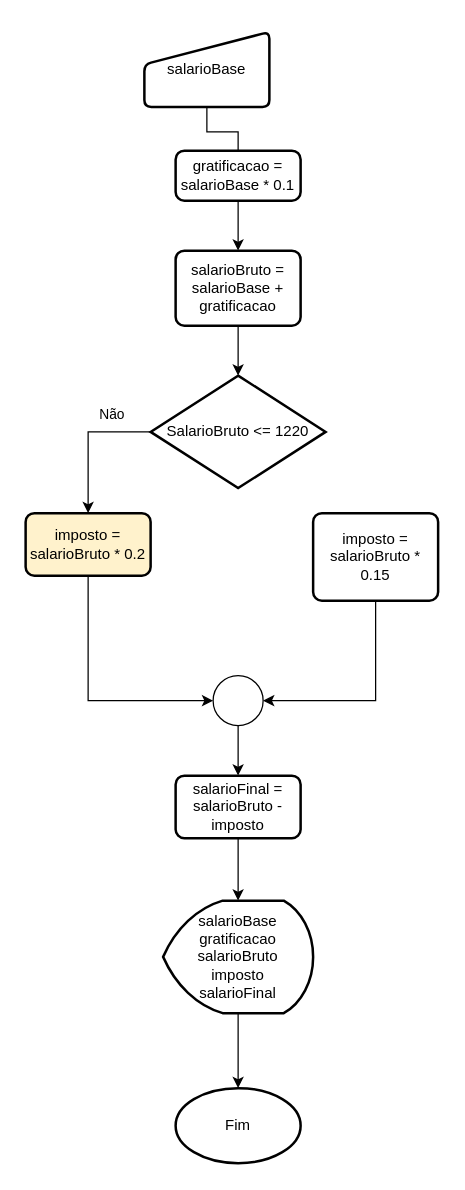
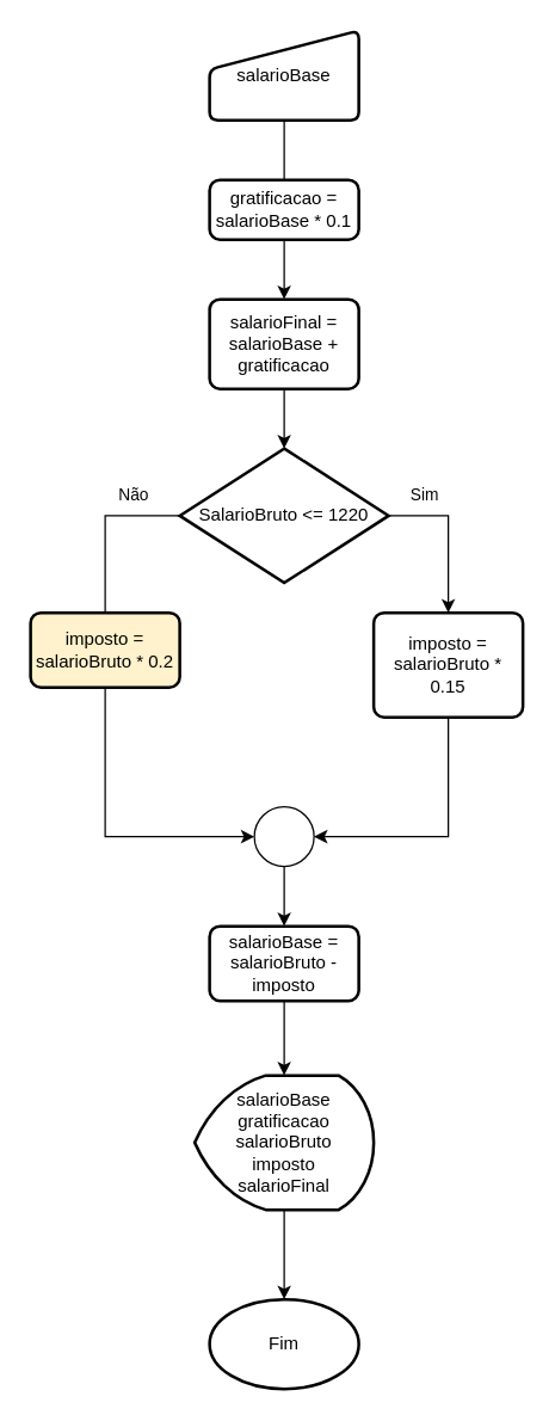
  <mxCell id="0" />
  <mxCell id="1" parent="0" />
  <mxCell id="2" style="edgeStyle=orthogonalEdgeStyle;rounded=0;orthogonalLoop=1;jettySize=auto;html=1;exitX=0.5;exitY=1;exitDx=0;exitDy=0;entryX=0.5;entryY=0;entryDx=0;entryDy=0;endArrow=none;" edge="1" parent="1" source="3" target="19"><mxGeometry relative="1" as="geometry" /></mxCell>
- <mxCell id="3" value="salarioBase" style="html=1;strokeWidth=2;shape=manualInput;whiteSpace=wrap;rounded=1;size=26;arcSize=11;" vertex="1" parent="1"><mxGeometry x="115" y="25" width="100" height="60" as="geometry" /></mxCell>
- <mxCell id="6" style="edgeStyle=orthogonalEdgeStyle;rounded=0;orthogonalLoop=1;jettySize=auto;html=1;exitX=0;exitY=0.5;exitDx=0;exitDy=0;exitPerimeter=0;entryX=0.5;entryY=0;entryDx=0;entryDy=0;" edge="1" parent="1" source="8" target="10"><mxGeometry relative="1" as="geometry" /></mxCell>
+ <mxCell id="3" value="salarioBase" style="html=1;strokeWidth=2;shape=manualInput;whiteSpace=wrap;rounded=1;size=26;arcSize=11;" vertex="1" parent="1"><mxGeometry x="140" y="20" width="100" height="60" as="geometry" /></mxCell>
+ <mxCell id="4" style="edgeStyle=orthogonalEdgeStyle;rounded=0;orthogonalLoop=1;jettySize=auto;html=1;exitX=1;exitY=0.5;exitDx=0;exitDy=0;exitPerimeter=0;entryX=0.5;entryY=0;entryDx=0;entryDy=0;" edge="1" parent="1" source="8" target="9"><mxGeometry relative="1" as="geometry" /></mxCell>
+ <mxCell id="5" value="Sim" style="edgeLabel;html=1;align=center;verticalAlign=middle;resizable=0;points=[];" vertex="1" connectable="0" parent="4"><mxGeometry x="-0.296" y="-5" relative="1" as="geometry"><mxPoint x="-14" y="-20" as="offset" /></mxGeometry></mxCell>
+ <mxCell id="6" style="edgeStyle=orthogonalEdgeStyle;rounded=0;orthogonalLoop=1;jettySize=auto;html=1;exitX=0;exitY=0.5;exitDx=0;exitDy=0;exitPerimeter=0;entryX=0.5;entryY=0;entryDx=0;entryDy=0;endArrow=none;" edge="1" parent="1" source="8" target="10"><mxGeometry relative="1" as="geometry" /></mxCell>
  <mxCell id="7" value="Não" style="edgeLabel;html=1;align=center;verticalAlign=middle;resizable=0;points=[];" vertex="1" connectable="0" parent="6"><mxGeometry x="-0.452" y="1" relative="1" as="geometry"><mxPoint y="-16" as="offset" /></mxGeometry></mxCell>
  <mxCell id="8" value="SalarioBruto &amp;lt;= 1220" style="strokeWidth=2;html=1;shape=mxgraph.flowchart.decision;whiteSpace=wrap;" vertex="1" parent="1"><mxGeometry x="120" y="300" width="140" height="90" as="geometry" /></mxCell>
  <mxCell id="9" value="imposto = salarioBruto * 0.15" style="rounded=1;whiteSpace=wrap;html=1;absoluteArcSize=1;arcSize=14;strokeWidth=2;" vertex="1" parent="1"><mxGeometry x="250" y="410" width="100" height="70" as="geometry" /></mxCell>
  <mxCell id="10" value="imposto = salarioBruto * 0.2" style="rounded=1;whiteSpace=wrap;html=1;absoluteArcSize=1;arcSize=14;strokeWidth=2;fillColor=#fff2cc;" vertex="1" parent="1"><mxGeometry x="20" y="410" width="100" height="50" as="geometry" /></mxCell>
  <mxCell id="11" style="edgeStyle=orthogonalEdgeStyle;rounded=0;orthogonalLoop=1;jettySize=auto;html=1;exitX=0.5;exitY=1;exitDx=0;exitDy=0;exitPerimeter=0;entryX=0.5;entryY=0;entryDx=0;entryDy=0;" edge="1" parent="1" source="12" target="22"><mxGeometry relative="1" as="geometry" /></mxCell>
  <mxCell id="12" value="" style="verticalLabelPosition=bottom;verticalAlign=top;html=1;shape=mxgraph.flowchart.on-page_reference;" vertex="1" parent="1"><mxGeometry x="170" y="540" width="40" height="40" as="geometry" /></mxCell>
  <mxCell id="13" style="edgeStyle=orthogonalEdgeStyle;rounded=0;orthogonalLoop=1;jettySize=auto;html=1;exitX=0.5;exitY=1;exitDx=0;exitDy=0;entryX=0;entryY=0.5;entryDx=0;entryDy=0;entryPerimeter=0;" edge="1" parent="1" source="10" target="12"><mxGeometry relative="1" as="geometry" /></mxCell>
  <mxCell id="14" style="edgeStyle=orthogonalEdgeStyle;rounded=0;orthogonalLoop=1;jettySize=auto;html=1;exitX=0.5;exitY=1;exitDx=0;exitDy=0;entryX=1;entryY=0.5;entryDx=0;entryDy=0;entryPerimeter=0;" edge="1" parent="1" source="9" target="12"><mxGeometry relative="1" as="geometry" /></mxCell>
  <mxCell id="15" value="salarioBase&lt;div&gt;gratificacao&lt;/div&gt;&lt;div&gt;salarioBruto&lt;/div&gt;&lt;div&gt;imposto&lt;/div&gt;&lt;div&gt;salarioFinal&lt;/div&gt;" style="strokeWidth=2;html=1;shape=mxgraph.flowchart.display;whiteSpace=wrap;" vertex="1" parent="1"><mxGeometry x="130" y="720" width="120" height="90" as="geometry" /></mxCell>
  <mxCell id="16" value="Fim" style="strokeWidth=2;html=1;shape=mxgraph.flowchart.start_1;whiteSpace=wrap;" vertex="1" parent="1"><mxGeometry x="140" y="870" width="100" height="60" as="geometry" /></mxCell>
  <mxCell id="17" style="edgeStyle=orthogonalEdgeStyle;rounded=0;orthogonalLoop=1;jettySize=auto;html=1;exitX=0.5;exitY=1;exitDx=0;exitDy=0;exitPerimeter=0;entryX=0.5;entryY=0;entryDx=0;entryDy=0;entryPerimeter=0;" edge="1" parent="1" source="15" target="16"><mxGeometry relative="1" as="geometry" /></mxCell>
  <mxCell id="18" style="edgeStyle=orthogonalEdgeStyle;rounded=0;orthogonalLoop=1;jettySize=auto;html=1;exitX=0.5;exitY=1;exitDx=0;exitDy=0;entryX=0.5;entryY=0;entryDx=0;entryDy=0;" edge="1" parent="1" source="19" target="20"><mxGeometry relative="1" as="geometry" /></mxCell>
  <mxCell id="19" value="gratificacao = salarioBase * 0.1" style="rounded=1;whiteSpace=wrap;html=1;absoluteArcSize=1;arcSize=14;strokeWidth=2;" vertex="1" parent="1"><mxGeometry x="140" y="120" width="100" height="40" as="geometry" /></mxCell>
- <mxCell id="20" value="salarioBruto = salarioBase + gratificacao" style="rounded=1;whiteSpace=wrap;html=1;absoluteArcSize=1;arcSize=14;strokeWidth=2;" vertex="1" parent="1"><mxGeometry x="140" y="200" width="100" height="60" as="geometry" /></mxCell>
+ <mxCell id="20" value="salarioFinal = salarioBase + gratificacao" style="rounded=1;whiteSpace=wrap;html=1;absoluteArcSize=1;arcSize=14;strokeWidth=2;" vertex="1" parent="1"><mxGeometry x="140" y="200" width="100" height="60" as="geometry" /></mxCell>
  <mxCell id="21" style="edgeStyle=orthogonalEdgeStyle;rounded=0;orthogonalLoop=1;jettySize=auto;html=1;exitX=0.5;exitY=1;exitDx=0;exitDy=0;entryX=0.5;entryY=0;entryDx=0;entryDy=0;entryPerimeter=0;" edge="1" parent="1" source="20" target="8"><mxGeometry relative="1" as="geometry" /></mxCell>
- <mxCell id="22" value="salarioFinal = salarioBruto - imposto" style="rounded=1;whiteSpace=wrap;html=1;absoluteArcSize=1;arcSize=14;strokeWidth=2;" vertex="1" parent="1"><mxGeometry x="140" y="620" width="100" height="50" as="geometry" /></mxCell>
+ <mxCell id="22" value="salarioBase = salarioBruto - imposto" style="rounded=1;whiteSpace=wrap;html=1;absoluteArcSize=1;arcSize=14;strokeWidth=2;" vertex="1" parent="1"><mxGeometry x="140" y="620" width="100" height="50" as="geometry" /></mxCell>
  <mxCell id="23" style="edgeStyle=orthogonalEdgeStyle;rounded=0;orthogonalLoop=1;jettySize=auto;html=1;exitX=0.5;exitY=1;exitDx=0;exitDy=0;entryX=0.5;entryY=0;entryDx=0;entryDy=0;entryPerimeter=0;" edge="1" parent="1" source="22" target="15"><mxGeometry relative="1" as="geometry" /></mxCell>
